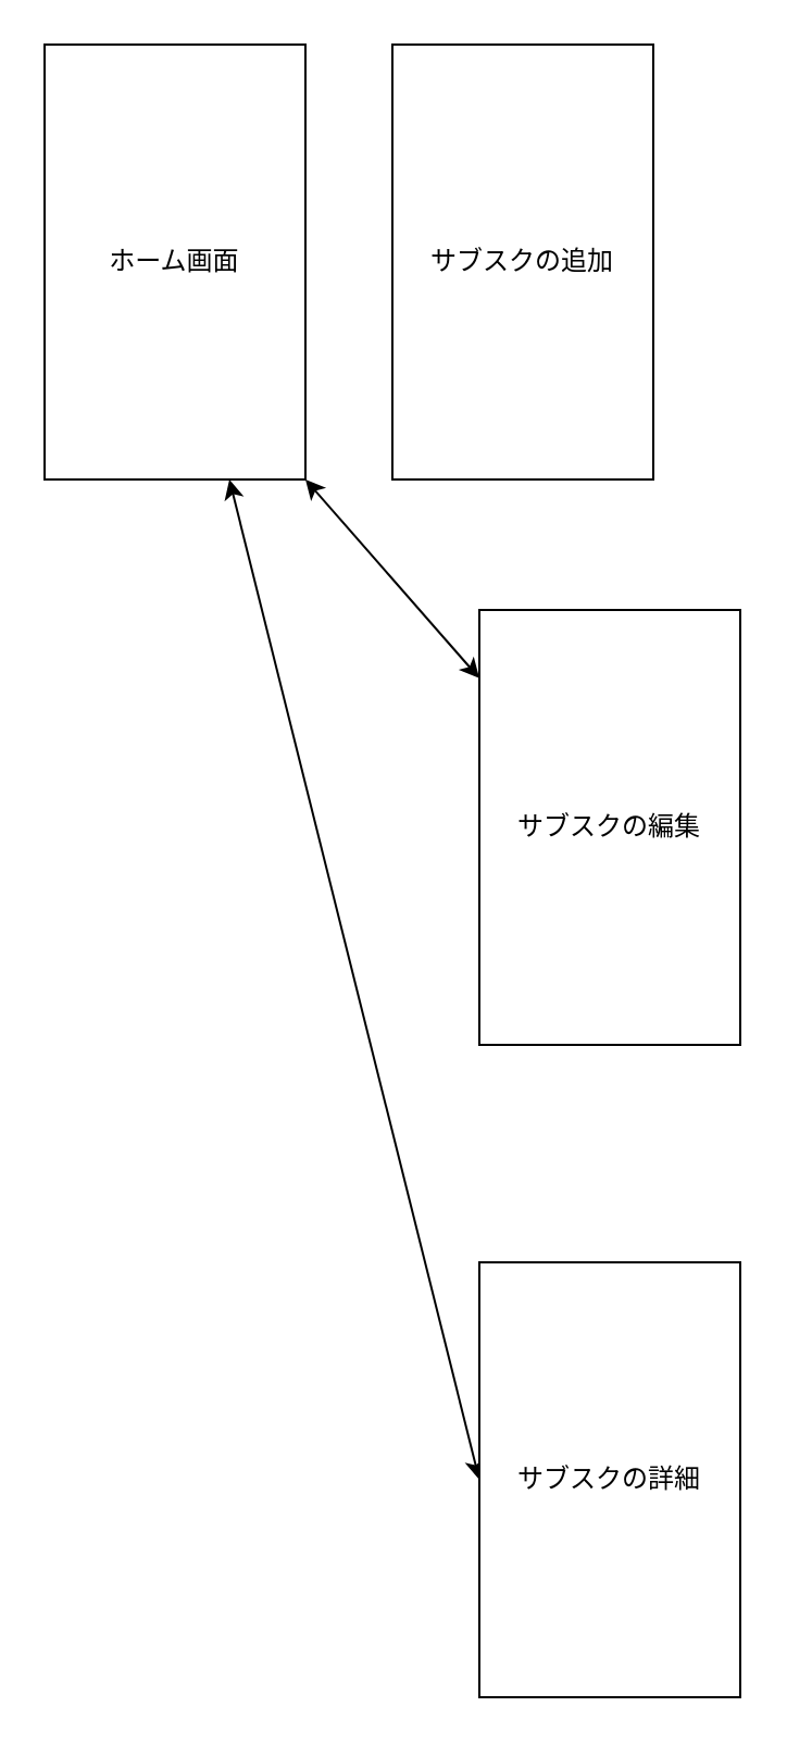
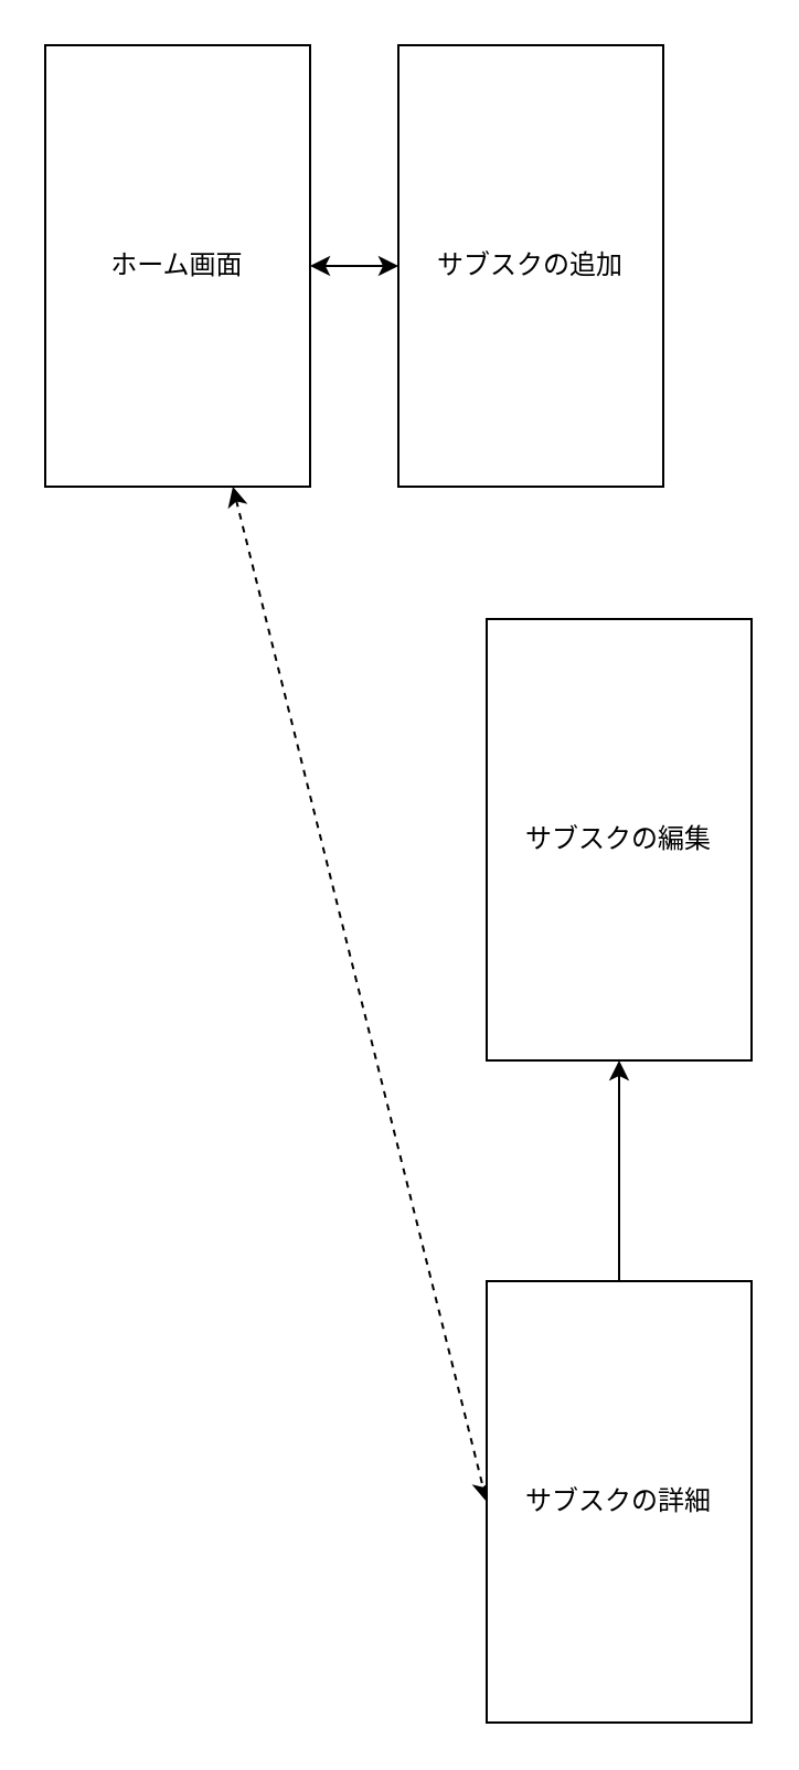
  <mxCell id="0" />
  <mxCell id="1" parent="0" />
- <mxCell id="3" style="edgeStyle=none;html=1;entryX=0;entryY=0.5;entryDx=0;entryDy=0;startArrow=classic;startFill=1;" edge="1" parent="1" source="4" target="9"><mxGeometry relative="1" as="geometry" /></mxCell>
+ <mxCell id="2" style="edgeStyle=none;html=1;entryX=0;entryY=0.5;entryDx=0;entryDy=0;startArrow=classic;startFill=1;" edge="1" parent="1" source="4" target="5"><mxGeometry relative="1" as="geometry" /></mxCell>
+ <mxCell id="3" style="edgeStyle=none;html=1;entryX=0;entryY=0.5;entryDx=0;entryDy=0;startArrow=classic;startFill=1;dashed=1;" edge="1" parent="1" source="4" target="9"><mxGeometry relative="1" as="geometry" /></mxCell>
  <mxCell id="4" value="ホーム画面" style="rounded=0;whiteSpace=wrap;html=1;" vertex="1" parent="1"><mxGeometry x="20" y="20" width="120" height="200" as="geometry" /></mxCell>
  <mxCell id="5" value="サブスクの追加" style="rounded=0;whiteSpace=wrap;html=1;" vertex="1" parent="1"><mxGeometry x="180" y="20" width="120" height="200" as="geometry" /></mxCell>
- <mxCell id="6" style="edgeStyle=none;html=1;entryX=1;entryY=1;entryDx=0;entryDy=0;startArrow=classic;startFill=1;" edge="1" parent="1" source="7" target="4"><mxGeometry relative="1" as="geometry" /></mxCell>
  <mxCell id="7" value="サブスクの編集" style="rounded=0;whiteSpace=wrap;html=1;" vertex="1" parent="1"><mxGeometry x="220" y="280" width="120" height="200" as="geometry" /></mxCell>
+ <mxCell id="8" style="edgeStyle=none;html=1;entryX=0.5;entryY=1;entryDx=0;entryDy=0;startArrow=none;startFill=0;" edge="1" parent="1" source="9" target="7"><mxGeometry relative="1" as="geometry" /></mxCell>
  <mxCell id="9" value="サブスクの詳細" style="rounded=0;whiteSpace=wrap;html=1;" vertex="1" parent="1"><mxGeometry x="220" y="580" width="120" height="200" as="geometry" /></mxCell>
